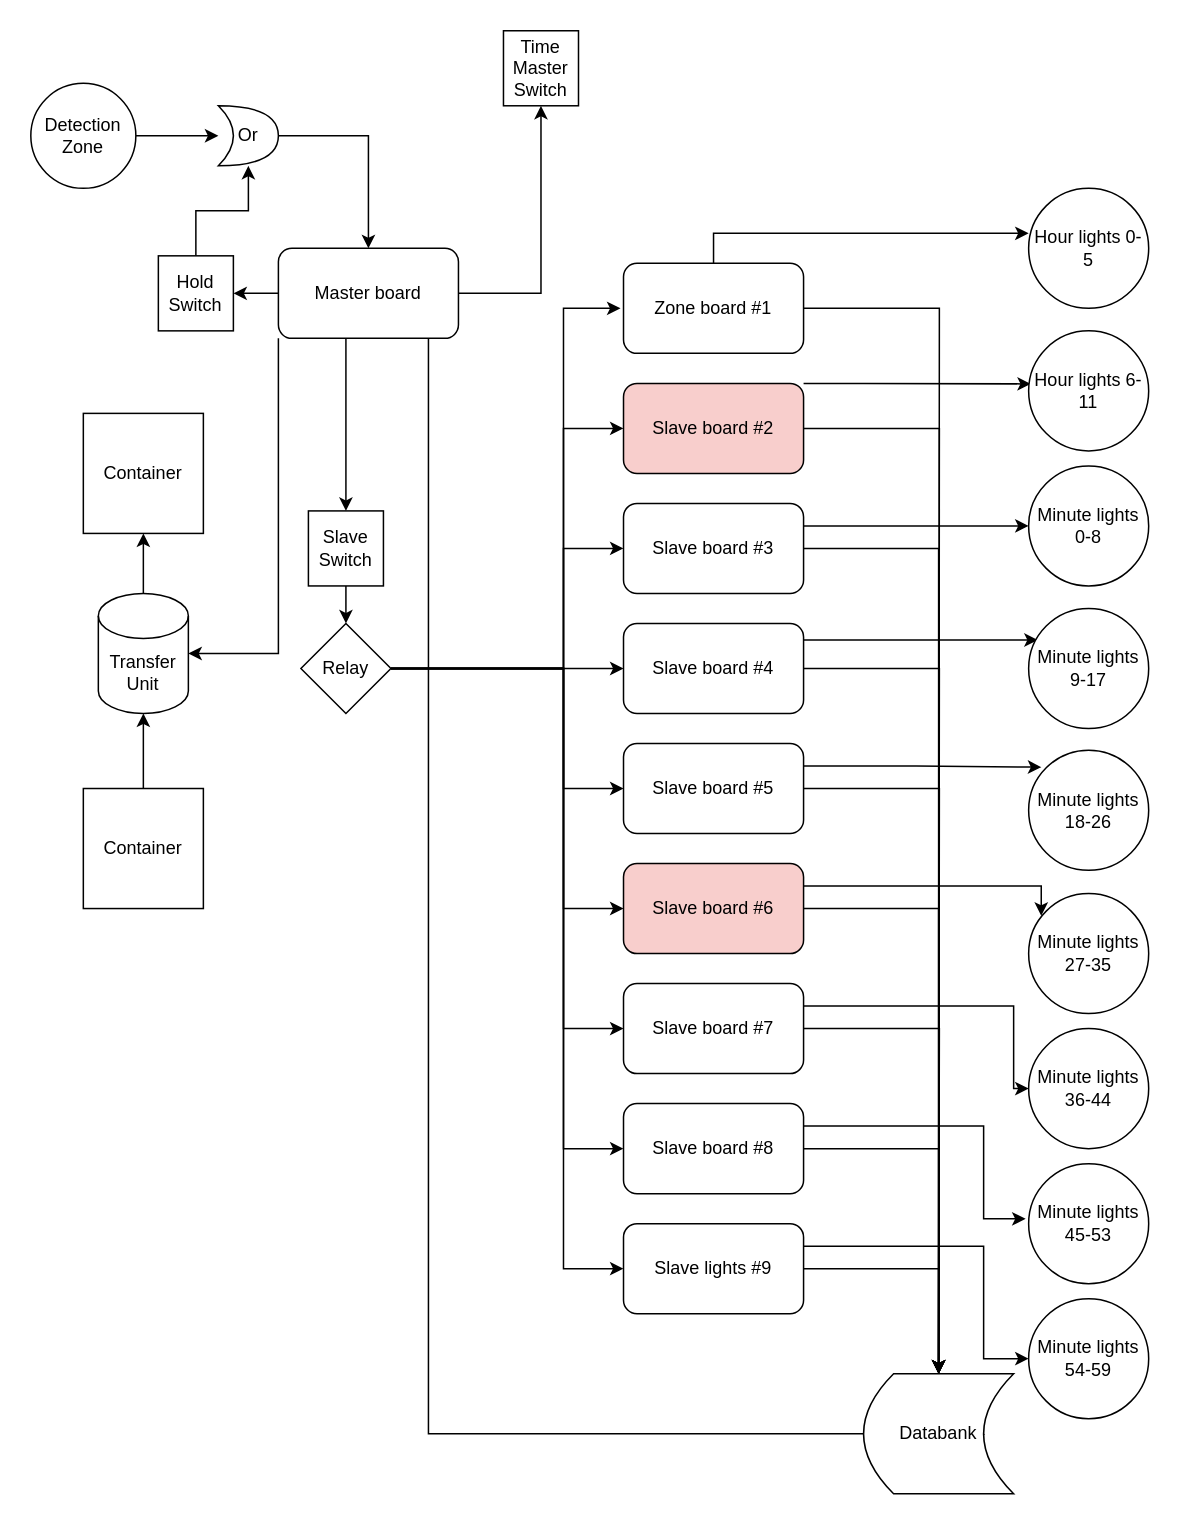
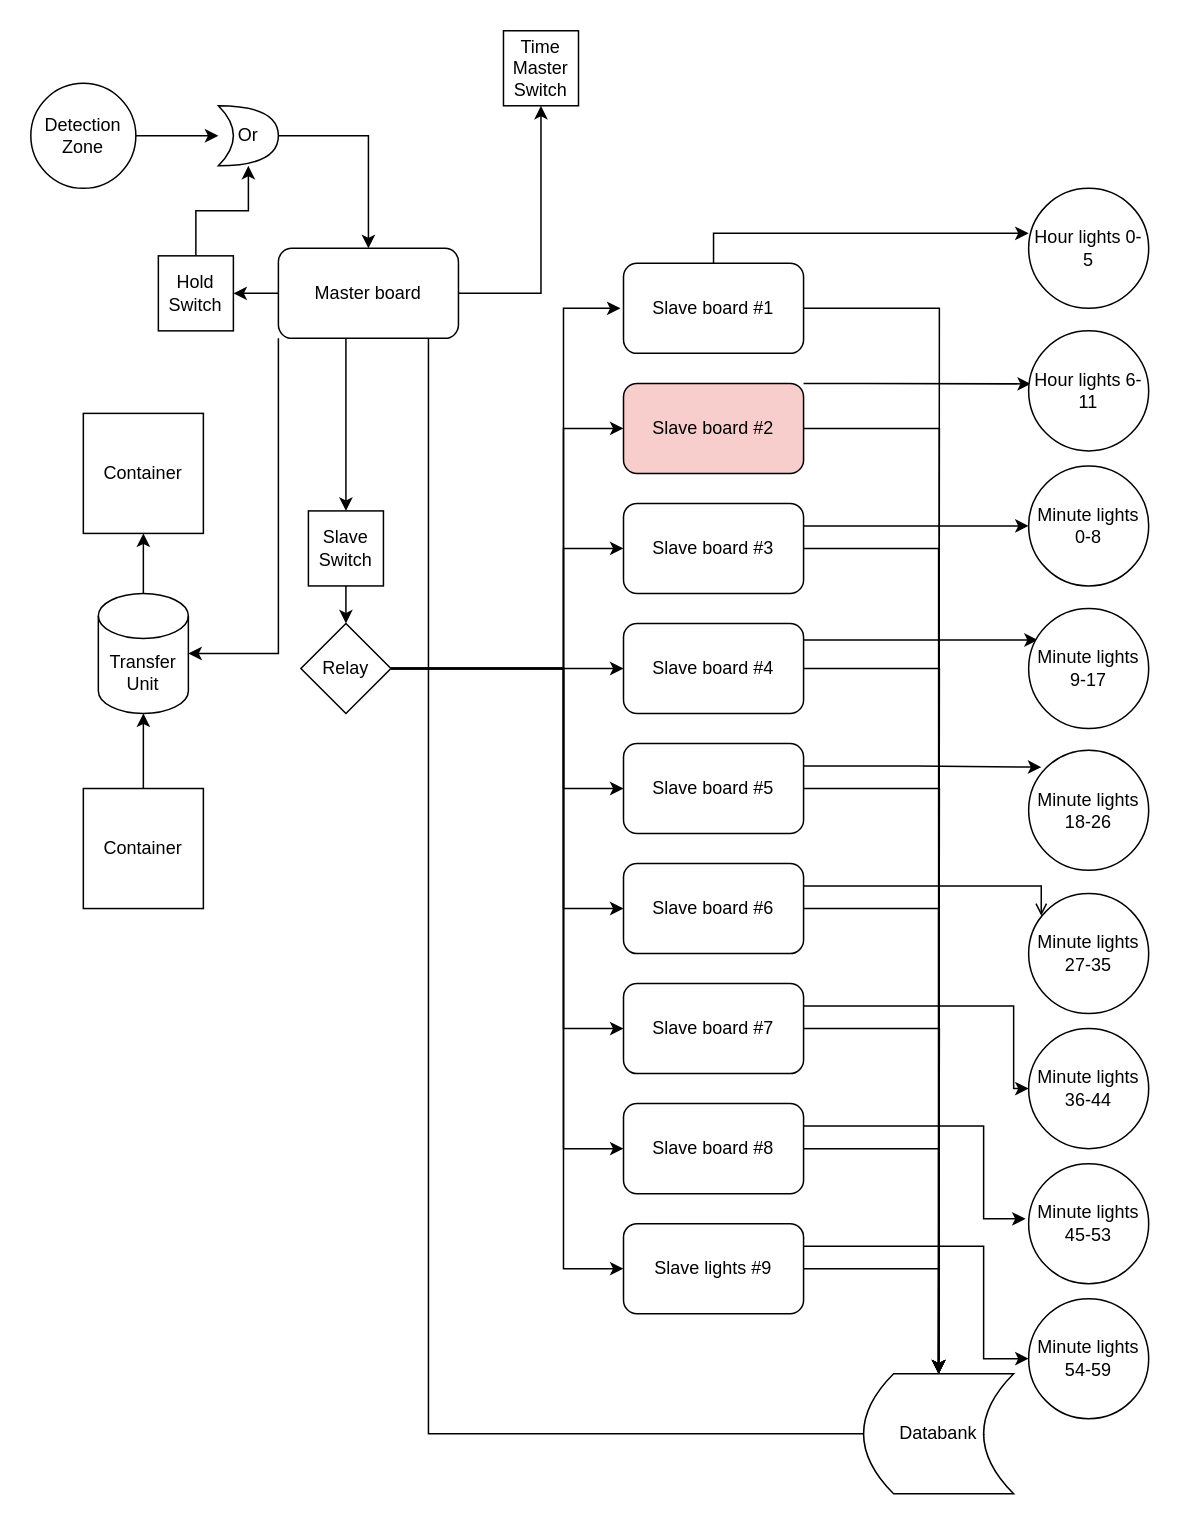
  <mxCell id="0" />
  <mxCell id="1" parent="0" />
  <mxCell id="2" style="edgeStyle=orthogonalEdgeStyle;rounded=0;orthogonalLoop=1;jettySize=auto;html=1;entryX=0.5;entryY=0;entryDx=0;entryDy=0;" edge="1" parent="1" source="7" target="46"><mxGeometry relative="1" as="geometry"><Array as="points"><mxPoint x="230" y="245" /><mxPoint x="230" y="245" /></Array></mxGeometry></mxCell>
  <mxCell id="3" style="edgeStyle=orthogonalEdgeStyle;rounded=0;orthogonalLoop=1;jettySize=auto;html=1;entryX=0.81;entryY=0.505;entryDx=0;entryDy=0;entryPerimeter=0;" edge="1" parent="1" source="7" target="49"><mxGeometry relative="1" as="geometry"><Array as="points"><mxPoint x="285" y="955" /><mxPoint x="594" y="955" /></Array></mxGeometry></mxCell>
  <mxCell id="4" style="edgeStyle=orthogonalEdgeStyle;rounded=0;orthogonalLoop=1;jettySize=auto;html=1;entryX=1;entryY=0.5;entryDx=0;entryDy=0;" edge="1" parent="1" source="7" target="53"><mxGeometry relative="1" as="geometry" /></mxCell>
  <mxCell id="5" style="edgeStyle=orthogonalEdgeStyle;rounded=0;orthogonalLoop=1;jettySize=auto;html=1;entryX=0.5;entryY=1;entryDx=0;entryDy=0;" edge="1" parent="1" source="7" target="54"><mxGeometry relative="1" as="geometry" /></mxCell>
  <mxCell id="6" style="edgeStyle=orthogonalEdgeStyle;rounded=0;orthogonalLoop=1;jettySize=auto;html=1;entryX=1;entryY=0.5;entryDx=0;entryDy=0;entryPerimeter=0;" edge="1" parent="1" source="7" target="65"><mxGeometry relative="1" as="geometry"><Array as="points"><mxPoint x="185" y="435" /></Array></mxGeometry></mxCell>
  <mxCell id="7" value="Master board" style="rounded=1;whiteSpace=wrap;html=1;" vertex="1" parent="1"><mxGeometry x="185" y="165" width="120" height="60" as="geometry" /></mxCell>
  <mxCell id="8" style="edgeStyle=orthogonalEdgeStyle;rounded=0;orthogonalLoop=1;jettySize=auto;html=1;" edge="1" parent="1" source="10"><mxGeometry relative="1" as="geometry"><mxPoint x="625" y="915" as="targetPoint" /></mxGeometry></mxCell>
  <mxCell id="9" style="edgeStyle=orthogonalEdgeStyle;rounded=0;orthogonalLoop=1;jettySize=auto;html=1;entryX=0;entryY=0.375;entryDx=0;entryDy=0;entryPerimeter=0;" edge="1" parent="1" source="10" target="55"><mxGeometry relative="1" as="geometry"><Array as="points"><mxPoint x="475" y="155" /></Array></mxGeometry></mxCell>
- <mxCell id="10" value="Zone board #1" style="rounded=1;whiteSpace=wrap;html=1;" vertex="1" parent="1"><mxGeometry x="415" y="175" width="120" height="60" as="geometry" /></mxCell>
+ <mxCell id="10" value="Slave board #1" style="rounded=1;whiteSpace=wrap;html=1;" vertex="1" parent="1"><mxGeometry x="415" y="175" width="120" height="60" as="geometry" /></mxCell>
  <mxCell id="11" style="edgeStyle=orthogonalEdgeStyle;rounded=0;orthogonalLoop=1;jettySize=auto;html=1;" edge="1" parent="1" source="13"><mxGeometry relative="1" as="geometry"><mxPoint x="625" y="925" as="targetPoint" /></mxGeometry></mxCell>
  <mxCell id="12" style="edgeStyle=orthogonalEdgeStyle;rounded=0;orthogonalLoop=1;jettySize=auto;html=1;entryX=0.019;entryY=0.442;entryDx=0;entryDy=0;entryPerimeter=0;" edge="1" parent="1" source="13" target="56"><mxGeometry relative="1" as="geometry"><Array as="points"><mxPoint x="575" y="255" /><mxPoint x="575" y="255" /></Array></mxGeometry></mxCell>
  <mxCell id="13" value="Slave board #2" style="rounded=1;whiteSpace=wrap;html=1;fillColor=#f8cecc;" vertex="1" parent="1"><mxGeometry x="415" y="255" width="120" height="60" as="geometry" /></mxCell>
  <mxCell id="14" style="edgeStyle=orthogonalEdgeStyle;rounded=0;orthogonalLoop=1;jettySize=auto;html=1;" edge="1" parent="1" source="16" target="49"><mxGeometry relative="1" as="geometry" /></mxCell>
  <mxCell id="15" style="edgeStyle=orthogonalEdgeStyle;rounded=0;orthogonalLoop=1;jettySize=auto;html=1;entryX=0;entryY=0.5;entryDx=0;entryDy=0;" edge="1" parent="1" source="16" target="57"><mxGeometry relative="1" as="geometry"><Array as="points"><mxPoint x="575" y="350" /><mxPoint x="575" y="350" /></Array></mxGeometry></mxCell>
  <mxCell id="16" value="Slave board #3" style="rounded=1;whiteSpace=wrap;html=1;" vertex="1" parent="1"><mxGeometry x="415" y="335" width="120" height="60" as="geometry" /></mxCell>
  <mxCell id="17" style="edgeStyle=orthogonalEdgeStyle;rounded=0;orthogonalLoop=1;jettySize=auto;html=1;" edge="1" parent="1" source="19"><mxGeometry relative="1" as="geometry"><mxPoint x="625" y="915" as="targetPoint" /></mxGeometry></mxCell>
  <mxCell id="18" style="edgeStyle=orthogonalEdgeStyle;rounded=0;orthogonalLoop=1;jettySize=auto;html=1;entryX=0.076;entryY=0.263;entryDx=0;entryDy=0;entryPerimeter=0;" edge="1" parent="1" source="19" target="58"><mxGeometry relative="1" as="geometry"><Array as="points"><mxPoint x="575" y="426" /><mxPoint x="575" y="426" /></Array></mxGeometry></mxCell>
  <mxCell id="19" value="Slave board #4" style="rounded=1;whiteSpace=wrap;html=1;" vertex="1" parent="1"><mxGeometry x="415" y="415" width="120" height="60" as="geometry" /></mxCell>
  <mxCell id="20" style="edgeStyle=orthogonalEdgeStyle;rounded=0;orthogonalLoop=1;jettySize=auto;html=1;" edge="1" parent="1" source="22"><mxGeometry relative="1" as="geometry"><mxPoint x="625" y="915" as="targetPoint" /></mxGeometry></mxCell>
  <mxCell id="21" style="edgeStyle=orthogonalEdgeStyle;rounded=0;orthogonalLoop=1;jettySize=auto;html=1;exitX=1;exitY=0.25;exitDx=0;exitDy=0;entryX=0.106;entryY=0.141;entryDx=0;entryDy=0;entryPerimeter=0;" edge="1" parent="1" source="22" target="59"><mxGeometry relative="1" as="geometry" /></mxCell>
  <mxCell id="22" value="Slave board #5" style="rounded=1;whiteSpace=wrap;html=1;" vertex="1" parent="1"><mxGeometry x="415" y="495" width="120" height="60" as="geometry" /></mxCell>
  <mxCell id="23" style="edgeStyle=orthogonalEdgeStyle;rounded=0;orthogonalLoop=1;jettySize=auto;html=1;entryX=0.5;entryY=0;entryDx=0;entryDy=0;" edge="1" parent="1" source="25" target="49"><mxGeometry relative="1" as="geometry"><Array as="points"><mxPoint x="625" y="605" /></Array></mxGeometry></mxCell>
- <mxCell id="24" style="edgeStyle=orthogonalEdgeStyle;rounded=0;orthogonalLoop=1;jettySize=auto;html=1;exitX=1;exitY=0.25;exitDx=0;exitDy=0;entryX=0.105;entryY=0.185;entryDx=0;entryDy=0;entryPerimeter=0;" edge="1" parent="1" source="25" target="60"><mxGeometry relative="1" as="geometry"><Array as="points"><mxPoint x="693" y="590" /><mxPoint x="693" y="610" /></Array></mxGeometry></mxCell>
- <mxCell id="25" value="Slave board #6" style="rounded=1;whiteSpace=wrap;html=1;fillColor=#f8cecc;" vertex="1" parent="1"><mxGeometry x="415" y="575" width="120" height="60" as="geometry" /></mxCell>
+ <mxCell id="24" style="edgeStyle=orthogonalEdgeStyle;rounded=0;orthogonalLoop=1;jettySize=auto;html=1;exitX=1;exitY=0.25;exitDx=0;exitDy=0;entryX=0.105;entryY=0.185;entryDx=0;entryDy=0;entryPerimeter=0;endArrow=open;" edge="1" parent="1" source="25" target="60"><mxGeometry relative="1" as="geometry"><Array as="points"><mxPoint x="693" y="590" /><mxPoint x="693" y="610" /></Array></mxGeometry></mxCell>
+ <mxCell id="25" value="Slave board #6" style="rounded=1;whiteSpace=wrap;html=1;" vertex="1" parent="1"><mxGeometry x="415" y="575" width="120" height="60" as="geometry" /></mxCell>
  <mxCell id="26" style="edgeStyle=orthogonalEdgeStyle;rounded=0;orthogonalLoop=1;jettySize=auto;html=1;" edge="1" parent="1" source="28"><mxGeometry relative="1" as="geometry"><mxPoint x="625" y="915" as="targetPoint" /></mxGeometry></mxCell>
  <mxCell id="27" style="edgeStyle=orthogonalEdgeStyle;rounded=0;orthogonalLoop=1;jettySize=auto;html=1;exitX=1;exitY=0.25;exitDx=0;exitDy=0;" edge="1" parent="1" source="28" target="61"><mxGeometry relative="1" as="geometry"><Array as="points"><mxPoint x="675" y="670" /><mxPoint x="675" y="725" /></Array></mxGeometry></mxCell>
  <mxCell id="28" value="Slave board #7" style="rounded=1;whiteSpace=wrap;html=1;" vertex="1" parent="1"><mxGeometry x="415" y="655" width="120" height="60" as="geometry" /></mxCell>
  <mxCell id="29" style="edgeStyle=orthogonalEdgeStyle;rounded=0;orthogonalLoop=1;jettySize=auto;html=1;" edge="1" parent="1" source="31" target="49"><mxGeometry relative="1" as="geometry" /></mxCell>
  <mxCell id="30" style="edgeStyle=orthogonalEdgeStyle;rounded=0;orthogonalLoop=1;jettySize=auto;html=1;exitX=1;exitY=0.25;exitDx=0;exitDy=0;entryX=-0.025;entryY=0.46;entryDx=0;entryDy=0;entryPerimeter=0;" edge="1" parent="1" source="31" target="62"><mxGeometry relative="1" as="geometry"><Array as="points"><mxPoint x="655" y="750" /><mxPoint x="655" y="812" /></Array></mxGeometry></mxCell>
  <mxCell id="31" value="Slave board #8" style="rounded=1;whiteSpace=wrap;html=1;" vertex="1" parent="1"><mxGeometry x="415" y="735" width="120" height="60" as="geometry" /></mxCell>
  <mxCell id="32" style="edgeStyle=orthogonalEdgeStyle;rounded=0;orthogonalLoop=1;jettySize=auto;html=1;" edge="1" parent="1" source="34" target="49"><mxGeometry relative="1" as="geometry" /></mxCell>
  <mxCell id="33" style="edgeStyle=orthogonalEdgeStyle;rounded=0;orthogonalLoop=1;jettySize=auto;html=1;exitX=1;exitY=0.25;exitDx=0;exitDy=0;" edge="1" parent="1" source="34" target="63"><mxGeometry relative="1" as="geometry"><mxPoint x="645" y="830" as="targetPoint" /><Array as="points"><mxPoint x="655" y="830" /><mxPoint x="655" y="905" /></Array></mxGeometry></mxCell>
  <mxCell id="34" value="Slave lights #9" style="rounded=1;whiteSpace=wrap;html=1;" vertex="1" parent="1"><mxGeometry x="415" y="815" width="120" height="60" as="geometry" /></mxCell>
  <mxCell id="35" style="edgeStyle=orthogonalEdgeStyle;rounded=0;orthogonalLoop=1;jettySize=auto;html=1;" edge="1" parent="1" source="44"><mxGeometry relative="1" as="geometry"><mxPoint x="413" y="205" as="targetPoint" /><Array as="points"><mxPoint x="375" y="445" /><mxPoint x="375" y="205" /></Array></mxGeometry></mxCell>
  <mxCell id="36" style="edgeStyle=orthogonalEdgeStyle;rounded=0;orthogonalLoop=1;jettySize=auto;html=1;entryX=0;entryY=0.5;entryDx=0;entryDy=0;" edge="1" parent="1" source="44" target="13"><mxGeometry relative="1" as="geometry"><Array as="points"><mxPoint x="375" y="445" /><mxPoint x="375" y="285" /></Array></mxGeometry></mxCell>
  <mxCell id="37" style="edgeStyle=orthogonalEdgeStyle;rounded=0;orthogonalLoop=1;jettySize=auto;html=1;entryX=0;entryY=0.5;entryDx=0;entryDy=0;" edge="1" parent="1" source="44" target="16"><mxGeometry relative="1" as="geometry"><Array as="points"><mxPoint x="375" y="445" /><mxPoint x="375" y="365" /></Array></mxGeometry></mxCell>
  <mxCell id="38" style="edgeStyle=orthogonalEdgeStyle;rounded=0;orthogonalLoop=1;jettySize=auto;html=1;entryX=0;entryY=0.5;entryDx=0;entryDy=0;" edge="1" parent="1" source="44" target="19"><mxGeometry relative="1" as="geometry" /></mxCell>
  <mxCell id="39" style="edgeStyle=orthogonalEdgeStyle;rounded=0;orthogonalLoop=1;jettySize=auto;html=1;entryX=0;entryY=0.5;entryDx=0;entryDy=0;" edge="1" parent="1" source="44" target="22"><mxGeometry relative="1" as="geometry"><Array as="points"><mxPoint x="375" y="445" /><mxPoint x="375" y="525" /></Array></mxGeometry></mxCell>
  <mxCell id="40" style="edgeStyle=orthogonalEdgeStyle;rounded=0;orthogonalLoop=1;jettySize=auto;html=1;entryX=0;entryY=0.5;entryDx=0;entryDy=0;" edge="1" parent="1" source="44" target="25"><mxGeometry relative="1" as="geometry"><Array as="points"><mxPoint x="375" y="445" /><mxPoint x="375" y="605" /></Array></mxGeometry></mxCell>
  <mxCell id="41" style="edgeStyle=orthogonalEdgeStyle;rounded=0;orthogonalLoop=1;jettySize=auto;html=1;entryX=0;entryY=0.5;entryDx=0;entryDy=0;" edge="1" parent="1" source="44" target="28"><mxGeometry relative="1" as="geometry"><Array as="points"><mxPoint x="375" y="445" /><mxPoint x="375" y="685" /></Array></mxGeometry></mxCell>
  <mxCell id="42" style="edgeStyle=orthogonalEdgeStyle;rounded=0;orthogonalLoop=1;jettySize=auto;html=1;entryX=0;entryY=0.5;entryDx=0;entryDy=0;" edge="1" parent="1" source="44" target="31"><mxGeometry relative="1" as="geometry"><Array as="points"><mxPoint x="375" y="445" /><mxPoint x="375" y="765" /></Array></mxGeometry></mxCell>
  <mxCell id="43" style="edgeStyle=orthogonalEdgeStyle;rounded=0;orthogonalLoop=1;jettySize=auto;html=1;entryX=0;entryY=0.5;entryDx=0;entryDy=0;" edge="1" parent="1" source="44" target="34"><mxGeometry relative="1" as="geometry"><Array as="points"><mxPoint x="375" y="445" /><mxPoint x="375" y="845" /></Array></mxGeometry></mxCell>
  <mxCell id="44" value="Relay" style="rhombus;whiteSpace=wrap;html=1;" vertex="1" parent="1"><mxGeometry x="200" y="415" width="60" height="60" as="geometry" /></mxCell>
  <mxCell id="45" style="edgeStyle=orthogonalEdgeStyle;rounded=0;orthogonalLoop=1;jettySize=auto;html=1;" edge="1" parent="1" source="46" target="44"><mxGeometry relative="1" as="geometry" /></mxCell>
  <mxCell id="46" value="Slave&lt;br&gt;Switch" style="whiteSpace=wrap;html=1;aspect=fixed;" vertex="1" parent="1"><mxGeometry x="205" y="340" width="50" height="50" as="geometry" /></mxCell>
  <mxCell id="47" value="" style="edgeStyle=orthogonalEdgeStyle;rounded=0;orthogonalLoop=1;jettySize=auto;html=1;" edge="1" parent="1" source="48" target="51"><mxGeometry relative="1" as="geometry" /></mxCell>
  <mxCell id="48" value="Detection&lt;br&gt;Zone" style="ellipse;whiteSpace=wrap;html=1;aspect=fixed;" vertex="1" parent="1"><mxGeometry x="20" y="55" width="70" height="70" as="geometry" /></mxCell>
  <mxCell id="49" value="Databank" style="shape=dataStorage;whiteSpace=wrap;html=1;fixedSize=1;rotation=0;" vertex="1" parent="1"><mxGeometry x="575" y="915" width="100" height="80" as="geometry" /></mxCell>
  <mxCell id="50" style="edgeStyle=orthogonalEdgeStyle;rounded=0;orthogonalLoop=1;jettySize=auto;html=1;entryX=0.5;entryY=0;entryDx=0;entryDy=0;" edge="1" parent="1" source="51" target="7"><mxGeometry relative="1" as="geometry"><Array as="points"><mxPoint x="165" y="90" /><mxPoint x="245" y="90" /></Array></mxGeometry></mxCell>
  <mxCell id="51" value="Or" style="shape=xor;whiteSpace=wrap;html=1;" vertex="1" parent="1"><mxGeometry x="145" y="70" width="40" height="40" as="geometry" /></mxCell>
  <mxCell id="52" style="edgeStyle=orthogonalEdgeStyle;rounded=0;orthogonalLoop=1;jettySize=auto;html=1;" edge="1" parent="1" source="53" target="51"><mxGeometry relative="1" as="geometry" /></mxCell>
  <mxCell id="53" value="Hold&lt;br&gt;Switch" style="whiteSpace=wrap;html=1;aspect=fixed;" vertex="1" parent="1"><mxGeometry x="105" y="170" width="50" height="50" as="geometry" /></mxCell>
  <mxCell id="54" value="Time Master Switch" style="whiteSpace=wrap;html=1;aspect=fixed;" vertex="1" parent="1"><mxGeometry x="335" y="20" width="50" height="50" as="geometry" /></mxCell>
  <mxCell id="55" value="Hour lights 0-5" style="ellipse;whiteSpace=wrap;html=1;aspect=fixed;strokeColor=#000000;" vertex="1" parent="1"><mxGeometry x="685" y="125" width="80" height="80" as="geometry" /></mxCell>
  <mxCell id="56" value="Hour lights 6-11" style="ellipse;whiteSpace=wrap;html=1;aspect=fixed;strokeColor=#000000;" vertex="1" parent="1"><mxGeometry x="685" y="220" width="80" height="80" as="geometry" /></mxCell>
  <mxCell id="57" value="Minute lights 0-8" style="ellipse;whiteSpace=wrap;html=1;aspect=fixed;strokeColor=#000000;" vertex="1" parent="1"><mxGeometry x="685" y="310" width="80" height="80" as="geometry" /></mxCell>
  <mxCell id="58" value="Minute lights 9-17" style="ellipse;whiteSpace=wrap;html=1;aspect=fixed;strokeColor=#000000;" vertex="1" parent="1"><mxGeometry x="685" y="405" width="80" height="80" as="geometry" /></mxCell>
  <mxCell id="59" value="Minute lights&lt;br&gt;18-26" style="ellipse;whiteSpace=wrap;html=1;aspect=fixed;strokeColor=#000000;" vertex="1" parent="1"><mxGeometry x="685" y="499.5" width="80" height="80" as="geometry" /></mxCell>
  <mxCell id="60" value="Minute lights&lt;br&gt;27-35" style="ellipse;whiteSpace=wrap;html=1;aspect=fixed;strokeColor=#000000;" vertex="1" parent="1"><mxGeometry x="685" y="595" width="80" height="80" as="geometry" /></mxCell>
  <mxCell id="61" value="Minute lights&lt;br&gt;36-44" style="ellipse;whiteSpace=wrap;html=1;aspect=fixed;strokeColor=#000000;" vertex="1" parent="1"><mxGeometry x="685" y="685" width="80" height="80" as="geometry" /></mxCell>
  <mxCell id="62" value="Minute lights&lt;br&gt;45-53" style="ellipse;whiteSpace=wrap;html=1;aspect=fixed;strokeColor=#000000;" vertex="1" parent="1"><mxGeometry x="685" y="775" width="80" height="80" as="geometry" /></mxCell>
  <mxCell id="63" value="Minute lights&lt;br&gt;54-59" style="ellipse;whiteSpace=wrap;html=1;aspect=fixed;strokeColor=#000000;" vertex="1" parent="1"><mxGeometry x="685" y="865" width="80" height="80" as="geometry" /></mxCell>
  <mxCell id="64" style="edgeStyle=orthogonalEdgeStyle;rounded=0;orthogonalLoop=1;jettySize=auto;html=1;entryX=0.5;entryY=1;entryDx=0;entryDy=0;" edge="1" parent="1" source="65" target="68"><mxGeometry relative="1" as="geometry" /></mxCell>
  <mxCell id="65" value="Transfer Unit" style="shape=cylinder3;whiteSpace=wrap;html=1;boundedLbl=1;backgroundOutline=1;size=15;strokeColor=#000000;" vertex="1" parent="1"><mxGeometry x="65" y="395" width="60" height="80" as="geometry" /></mxCell>
  <mxCell id="66" style="edgeStyle=orthogonalEdgeStyle;rounded=0;orthogonalLoop=1;jettySize=auto;html=1;" edge="1" parent="1" source="67" target="65"><mxGeometry relative="1" as="geometry" /></mxCell>
  <mxCell id="67" value="Container" style="whiteSpace=wrap;html=1;aspect=fixed;strokeColor=#000000;" vertex="1" parent="1"><mxGeometry x="55" y="525" width="80" height="80" as="geometry" /></mxCell>
  <mxCell id="68" value="Container" style="whiteSpace=wrap;html=1;aspect=fixed;strokeColor=#000000;" vertex="1" parent="1"><mxGeometry x="55" y="275" width="80" height="80" as="geometry" /></mxCell>
